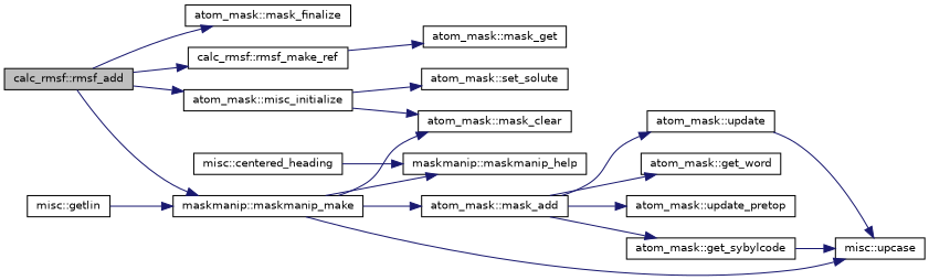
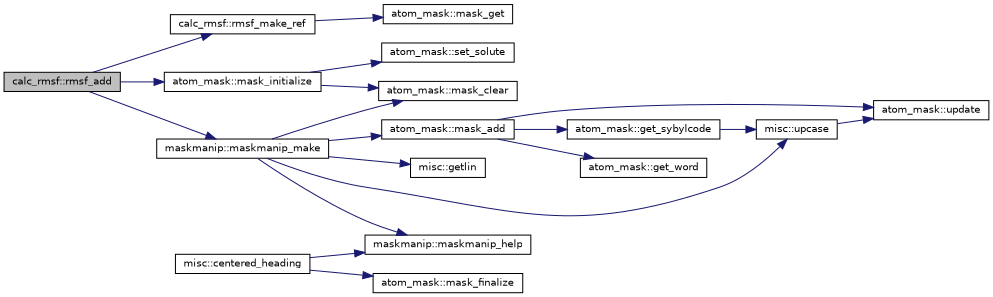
  digraph {
    rankdir=LR
    node [color=black fillcolor=white fontname=Helvetica fontsize=10 shape=record style=filled]
    edge [color=midnightblue fontname=Helvetica fontsize=10 labelfontname=Helvetica labelfontsize=10 style=solid]
    n1 [fillcolor=grey75 fontcolor=black height=0.2 label="calc_rmsf::rmsf_add" width=0.4]
    n2 [height=0.2 label="atom_mask::mask_finalize" width=0.4]
-   n3 [height=0.2 label="atom_mask::misc_initialize" width=0.4]
+   n3 [height=0.2 label="atom_mask::mask_initialize" width=0.4]
    n4 [height=0.2 label="maskmanip::maskmanip_make" width=0.4]
    n5 [height=0.2 label="calc_rmsf::rmsf_make_ref" width=0.4]
    n6 [height=0.2 label="atom_mask::mask_clear" width=0.4]
    n7 [height=0.2 label="atom_mask::set_solute" width=0.4]
    n8 [height=0.2 label="misc::getlin" width=0.4]
    n9 [height=0.2 label="misc::upcase" width=0.4]
    n10 [height=0.2 label="maskmanip::maskmanip_help" width=0.4]
    n11 [height=0.2 label="atom_mask::mask_add" width=0.4]
    n12 [height=0.2 label="atom_mask::mask_get" width=0.4]
    n13 [height=0.2 label="atom_mask::get_sybylcode" width=0.4]
    n14 [height=0.2 label="atom_mask::get_word" width=0.4]
    n15 [height=0.2 label="atom_mask::update" width=0.4]
-   n16 [height=0.2 label="atom_mask::update_pretop" width=0.4]
    n17 [height=0.2 label="misc::centered_heading" width=0.4]
-   n1 -> n2
+   n17 -> n2
    n1 -> n3
    n1 -> n4
    n1 -> n5
    n3 -> n6
    n3 -> n7
    n4 -> n6
-   n8 -> n4
+   n4 -> n8
    n4 -> n9
    n4 -> n10
    n4 -> n11
    n5 -> n12
    n11 -> n13
    n11 -> n14
    n11 -> n15
-   n11 -> n16
    n13 -> n9
-   n15 -> n9
+   n9 -> n15
    n17 -> n10
  }
